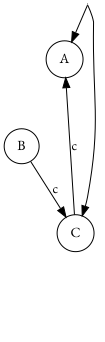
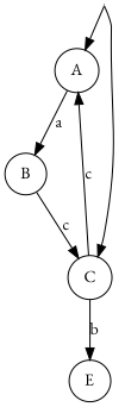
  digraph {
    fontname="EB Garamond"
    node [fontname="EB Garamond" shape=circle]
    edge [fontname="EB Garamond"]
    start [shape=point width=0]
    A [width=0]
    C [width=0]
    B [width=0]
+   E [width=0]
    start -> A
    start -> C
+   A -> B [label=a]
    C -> A [label=c]
+   C -> E [label=b]
    B -> C [label=c]
  }
